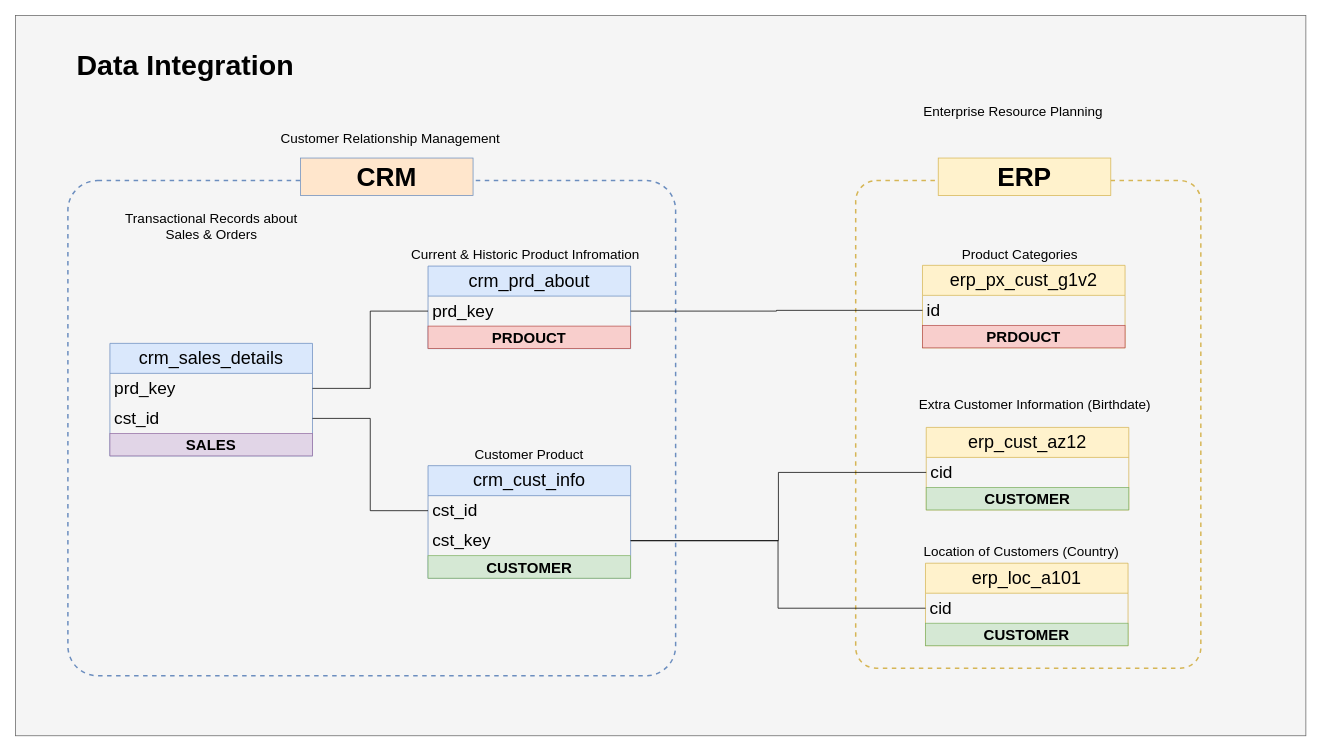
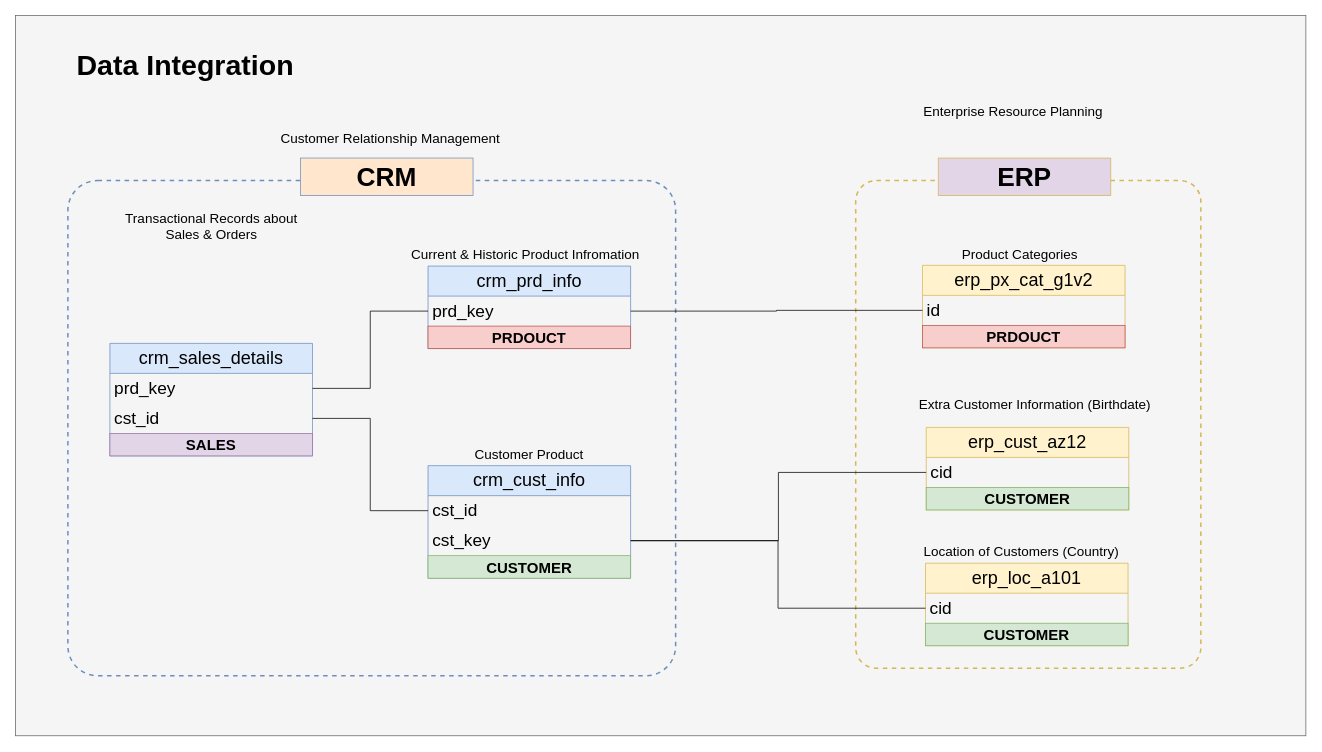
  <mxCell id="0" />
  <mxCell id="1" parent="0" />
  <mxCell id="2" value="" style="rounded=0;whiteSpace=wrap;html=1;fillColor=#f5f5f5;fontColor=#333333;strokeColor=#666666;" vertex="1" parent="1"><mxGeometry x="20" y="20" width="1720" height="960" as="geometry" /></mxCell>
  <mxCell id="3" value="" style="rounded=1;whiteSpace=wrap;html=1;arcSize=6;fillColor=none;dashed=1;strokeColor=#6c8ebf;strokeWidth=2;" parent="1" vertex="1"><mxGeometry x="90" y="240" width="810" height="660" as="geometry" /></mxCell>
  <mxCell id="4" value="" style="rounded=1;whiteSpace=wrap;html=1;arcSize=6;fillColor=none;dashed=1;strokeColor=#d6b656;strokeWidth=2;" parent="1" vertex="1"><mxGeometry x="1140" y="240" width="460" height="650" as="geometry" /></mxCell>
  <mxCell id="5" value="&lt;font style=&quot;&quot;&gt;&lt;b&gt;Data Integration&lt;/b&gt;&lt;br style=&quot;font-size: 38px;&quot;&gt;&lt;/font&gt;" style="text;html=1;strokeColor=none;fillColor=none;align=left;verticalAlign=middle;whiteSpace=wrap;rounded=1;fontSize=38;fontFamily=Helvetica;" parent="1" vertex="1"><mxGeometry x="100" y="60" width="320" height="54" as="geometry" /></mxCell>
  <mxCell id="6" value="crm_cust_info" style="swimlane;fontStyle=0;childLayout=stackLayout;horizontal=1;startSize=40;horizontalStack=0;resizeParent=1;resizeParentMax=0;resizeLast=0;collapsible=1;marginBottom=0;whiteSpace=wrap;html=1;rounded=0;fillColor=#dae8fc;strokeColor=#6c8ebf;fontSize=24;" parent="1" vertex="1"><mxGeometry x="570" y="620" width="270" height="150" as="geometry" /></mxCell>
  <mxCell id="7" value="cst_id" style="text;strokeColor=none;fillColor=none;align=left;verticalAlign=middle;spacingLeft=4;spacingRight=4;overflow=hidden;points=[[0,0.5],[1,0.5]];portConstraint=eastwest;rotatable=0;whiteSpace=wrap;html=1;fontSize=23;" parent="6" vertex="1"><mxGeometry y="40" width="270" height="40" as="geometry" /></mxCell>
  <mxCell id="8" value="cst_key" style="text;strokeColor=none;fillColor=none;align=left;verticalAlign=middle;spacingLeft=4;spacingRight=4;overflow=hidden;points=[[0,0.5],[1,0.5]];portConstraint=eastwest;rotatable=0;whiteSpace=wrap;html=1;fontSize=23;" parent="6" vertex="1"><mxGeometry y="80" width="270" height="40" as="geometry" /></mxCell>
  <mxCell id="9" value="CUSTOMER" style="text;html=1;strokeColor=#82b366;fillColor=#d5e8d4;align=center;verticalAlign=middle;whiteSpace=wrap;overflow=hidden;fontSize=20;fontStyle=1" parent="6" vertex="1"><mxGeometry y="120" width="270" height="30" as="geometry" /></mxCell>
  <mxCell id="10" value="&lt;font style=&quot;font-size: 18px;&quot;&gt;Customer Product&lt;/font&gt;" style="text;html=1;strokeColor=none;fillColor=none;align=center;verticalAlign=middle;whiteSpace=wrap;rounded=0;fontSize=18;" parent="1" vertex="1"><mxGeometry x="575" y="590" width="260" height="30" as="geometry" /></mxCell>
- <mxCell id="11" value="crm_prd_about" style="swimlane;fontStyle=0;childLayout=stackLayout;horizontal=1;startSize=40;horizontalStack=0;resizeParent=1;resizeParentMax=0;resizeLast=0;collapsible=1;marginBottom=0;whiteSpace=wrap;html=1;rounded=0;fillColor=#dae8fc;strokeColor=#6c8ebf;fontSize=24;" parent="1" vertex="1"><mxGeometry x="570" y="354" width="270" height="110" as="geometry" /></mxCell>
+ <mxCell id="11" value="crm_prd_info" style="swimlane;fontStyle=0;childLayout=stackLayout;horizontal=1;startSize=40;horizontalStack=0;resizeParent=1;resizeParentMax=0;resizeLast=0;collapsible=1;marginBottom=0;whiteSpace=wrap;html=1;rounded=0;fillColor=#dae8fc;strokeColor=#6c8ebf;fontSize=24;" parent="1" vertex="1"><mxGeometry x="570" y="354" width="270" height="110" as="geometry" /></mxCell>
  <mxCell id="12" value="prd_key" style="text;strokeColor=none;fillColor=none;align=left;verticalAlign=middle;spacingLeft=4;spacingRight=4;overflow=hidden;points=[[0,0.5],[1,0.5]];portConstraint=eastwest;rotatable=0;whiteSpace=wrap;html=1;fontSize=23;" parent="11" vertex="1"><mxGeometry y="40" width="270" height="40" as="geometry" /></mxCell>
  <mxCell id="13" value="PRDOUCT" style="text;html=1;strokeColor=#b85450;fillColor=#f8cecc;align=center;verticalAlign=middle;whiteSpace=wrap;overflow=hidden;fontSize=20;fontStyle=1" parent="11" vertex="1"><mxGeometry y="80" width="270" height="30" as="geometry" /></mxCell>
  <mxCell id="14" value="&lt;font style=&quot;font-size: 18px;&quot;&gt;Current &amp;amp; Historic Product Infromation&lt;/font&gt;" style="text;html=1;strokeColor=none;fillColor=none;align=center;verticalAlign=middle;whiteSpace=wrap;rounded=0;fontSize=18;" parent="1" vertex="1"><mxGeometry x="520" y="324" width="360" height="30" as="geometry" /></mxCell>
  <mxCell id="15" value="crm_sales_details" style="swimlane;fontStyle=0;childLayout=stackLayout;horizontal=1;startSize=40;horizontalStack=0;resizeParent=1;resizeParentMax=0;resizeLast=0;collapsible=1;marginBottom=0;whiteSpace=wrap;html=1;rounded=0;fillColor=#dae8fc;strokeColor=#6c8ebf;fontSize=24;" parent="1" vertex="1"><mxGeometry x="146" y="457" width="270" height="150" as="geometry" /></mxCell>
  <mxCell id="16" value="prd_key" style="text;strokeColor=none;fillColor=none;align=left;verticalAlign=middle;spacingLeft=4;spacingRight=4;overflow=hidden;points=[[0,0.5],[1,0.5]];portConstraint=eastwest;rotatable=0;whiteSpace=wrap;html=1;fontSize=23;" parent="15" vertex="1"><mxGeometry y="40" width="270" height="40" as="geometry" /></mxCell>
  <mxCell id="17" value="cst_id" style="text;strokeColor=none;fillColor=none;align=left;verticalAlign=middle;spacingLeft=4;spacingRight=4;overflow=hidden;points=[[0,0.5],[1,0.5]];portConstraint=eastwest;rotatable=0;whiteSpace=wrap;html=1;fontSize=23;" parent="15" vertex="1"><mxGeometry y="80" width="270" height="40" as="geometry" /></mxCell>
  <mxCell id="18" value="SALES" style="text;html=1;strokeColor=#9673a6;fillColor=#e1d5e7;align=center;verticalAlign=middle;whiteSpace=wrap;overflow=hidden;fontSize=20;fontStyle=1" parent="15" vertex="1"><mxGeometry y="120" width="270" height="30" as="geometry" /></mxCell>
  <mxCell id="19" value="&lt;font style=&quot;font-size: 18px;&quot;&gt;Transactional Records about Sales &amp;amp; Orders&lt;/font&gt;" style="text;html=1;strokeColor=none;fillColor=none;align=center;verticalAlign=middle;whiteSpace=wrap;rounded=0;fontSize=18;" parent="1" vertex="1"><mxGeometry x="148.5" y="287" width="265" height="30" as="geometry" /></mxCell>
  <mxCell id="20" style="edgeStyle=orthogonalEdgeStyle;rounded=0;orthogonalLoop=1;jettySize=auto;html=1;entryX=0;entryY=0.5;entryDx=0;entryDy=0;endArrow=none;endFill=0;" parent="1" source="17" target="7" edge="1"><mxGeometry relative="1" as="geometry" /></mxCell>
  <mxCell id="21" style="edgeStyle=orthogonalEdgeStyle;rounded=0;orthogonalLoop=1;jettySize=auto;html=1;entryX=0;entryY=0.5;entryDx=0;entryDy=0;endArrow=none;endFill=0;" parent="1" source="16" target="12" edge="1"><mxGeometry relative="1" as="geometry"><mxPoint x="460" y="490" as="sourcePoint" /></mxGeometry></mxCell>
  <mxCell id="22" value="erp_cust_az12" style="swimlane;fontStyle=0;childLayout=stackLayout;horizontal=1;startSize=40;horizontalStack=0;resizeParent=1;resizeParentMax=0;resizeLast=0;collapsible=1;marginBottom=0;whiteSpace=wrap;html=1;rounded=0;fillColor=#fff2cc;strokeColor=#d6b656;fontSize=24;" parent="1" vertex="1"><mxGeometry x="1234" y="569" width="270" height="110" as="geometry" /></mxCell>
  <mxCell id="23" value="cid" style="text;strokeColor=none;fillColor=none;align=left;verticalAlign=middle;spacingLeft=4;spacingRight=4;overflow=hidden;points=[[0,0.5],[1,0.5]];portConstraint=eastwest;rotatable=0;whiteSpace=wrap;html=1;fontSize=23;rounded=0;" parent="22" vertex="1"><mxGeometry y="40" width="270" height="40" as="geometry" /></mxCell>
  <mxCell id="24" value="CUSTOMER" style="text;html=1;strokeColor=#82b366;fillColor=#d5e8d4;align=center;verticalAlign=middle;whiteSpace=wrap;overflow=hidden;fontSize=20;fontStyle=1" parent="22" vertex="1"><mxGeometry y="80" width="270" height="30" as="geometry" /></mxCell>
  <mxCell id="25" value="&lt;font style=&quot;font-size: 18px;&quot;&gt;Extra Customer Information (Birthdate)&lt;/font&gt;" style="text;html=1;strokeColor=none;fillColor=none;align=center;verticalAlign=middle;whiteSpace=wrap;rounded=0;fontSize=18;" parent="1" vertex="1"><mxGeometry x="1199" y="524" width="360" height="30" as="geometry" /></mxCell>
  <mxCell id="26" value="erp_loc_a101" style="swimlane;fontStyle=0;childLayout=stackLayout;horizontal=1;startSize=40;horizontalStack=0;resizeParent=1;resizeParentMax=0;resizeLast=0;collapsible=1;marginBottom=0;whiteSpace=wrap;html=1;rounded=0;fillColor=#fff2cc;strokeColor=#d6b656;fontSize=24;" parent="1" vertex="1"><mxGeometry x="1233" y="750" width="270" height="110" as="geometry" /></mxCell>
  <mxCell id="27" value="cid" style="text;strokeColor=none;fillColor=none;align=left;verticalAlign=middle;spacingLeft=4;spacingRight=4;overflow=hidden;points=[[0,0.5],[1,0.5]];portConstraint=eastwest;rotatable=0;whiteSpace=wrap;html=1;fontSize=23;" parent="26" vertex="1"><mxGeometry y="40" width="270" height="40" as="geometry" /></mxCell>
  <mxCell id="28" value="CUSTOMER" style="text;html=1;strokeColor=#82b366;fillColor=#d5e8d4;align=center;verticalAlign=middle;whiteSpace=wrap;overflow=hidden;fontSize=20;fontStyle=1" parent="26" vertex="1"><mxGeometry y="80" width="270" height="30" as="geometry" /></mxCell>
  <mxCell id="29" value="&lt;font style=&quot;font-size: 18px;&quot;&gt;Location of Customers (Country)&lt;/font&gt;" style="text;html=1;strokeColor=none;fillColor=none;align=center;verticalAlign=middle;whiteSpace=wrap;rounded=0;fontSize=18;" parent="1" vertex="1"><mxGeometry x="1181" y="720" width="360" height="30" as="geometry" /></mxCell>
- <mxCell id="30" value="erp_px_cust_g1v2" style="swimlane;fontStyle=0;childLayout=stackLayout;horizontal=1;startSize=40;horizontalStack=0;resizeParent=1;resizeParentMax=0;resizeLast=0;collapsible=1;marginBottom=0;whiteSpace=wrap;html=1;rounded=0;fillColor=#fff2cc;strokeColor=#d6b656;fontSize=24;" parent="1" vertex="1"><mxGeometry x="1229" y="353" width="270" height="110" as="geometry" /></mxCell>
+ <mxCell id="30" value="erp_px_cat_g1v2" style="swimlane;fontStyle=0;childLayout=stackLayout;horizontal=1;startSize=40;horizontalStack=0;resizeParent=1;resizeParentMax=0;resizeLast=0;collapsible=1;marginBottom=0;whiteSpace=wrap;html=1;rounded=0;fillColor=#fff2cc;strokeColor=#d6b656;fontSize=24;" parent="1" vertex="1"><mxGeometry x="1229" y="353" width="270" height="110" as="geometry" /></mxCell>
  <mxCell id="31" value="id" style="text;strokeColor=none;fillColor=none;align=left;verticalAlign=middle;spacingLeft=4;spacingRight=4;overflow=hidden;points=[[0,0.5],[1,0.5]];portConstraint=eastwest;rotatable=0;whiteSpace=wrap;html=1;fontSize=23;rounded=0;" parent="30" vertex="1"><mxGeometry y="40" width="270" height="40" as="geometry" /></mxCell>
  <mxCell id="32" value="PRDOUCT" style="text;html=1;strokeColor=#b85450;fillColor=#f8cecc;align=center;verticalAlign=middle;whiteSpace=wrap;overflow=hidden;fontSize=20;fontStyle=1" parent="30" vertex="1"><mxGeometry y="80" width="270" height="30" as="geometry" /></mxCell>
  <mxCell id="33" value="&lt;font style=&quot;font-size: 18px;&quot;&gt;Product Categories&lt;/font&gt;" style="text;html=1;strokeColor=none;fillColor=none;align=center;verticalAlign=middle;whiteSpace=wrap;rounded=0;fontSize=18;" parent="1" vertex="1"><mxGeometry x="1179" y="324" width="360" height="30" as="geometry" /></mxCell>
  <mxCell id="34" style="edgeStyle=orthogonalEdgeStyle;rounded=0;orthogonalLoop=1;jettySize=auto;html=1;entryX=1;entryY=0.5;entryDx=0;entryDy=0;endArrow=none;endFill=0;" parent="1" source="31" target="12" edge="1"><mxGeometry relative="1" as="geometry" /></mxCell>
  <mxCell id="35" value="&lt;font style=&quot;font-size: 35px;&quot;&gt;&lt;b&gt;CRM&lt;/b&gt;&lt;/font&gt;" style="rounded=0;whiteSpace=wrap;html=1;fillColor=#ffe6cc;strokeColor=#6c8ebf;" parent="1" vertex="1"><mxGeometry x="400" y="210" width="230" height="50" as="geometry" /></mxCell>
- <mxCell id="36" value="&lt;font style=&quot;font-size: 35px;&quot;&gt;&lt;b&gt;ERP&lt;/b&gt;&lt;/font&gt;" style="rounded=0;whiteSpace=wrap;html=1;fillColor=#fff2cc;strokeColor=#d6b656;" parent="1" vertex="1"><mxGeometry x="1250" y="210" width="230" height="50" as="geometry" /></mxCell>
+ <mxCell id="36" value="&lt;font style=&quot;font-size: 35px;&quot;&gt;&lt;b&gt;ERP&lt;/b&gt;&lt;/font&gt;" style="rounded=0;whiteSpace=wrap;html=1;fillColor=#e1d5e7;strokeColor=#d6b656;" parent="1" vertex="1"><mxGeometry x="1250" y="210" width="230" height="50" as="geometry" /></mxCell>
  <mxCell id="37" style="edgeStyle=orthogonalEdgeStyle;rounded=0;orthogonalLoop=1;jettySize=auto;html=1;entryX=1;entryY=0.5;entryDx=0;entryDy=0;endArrow=none;endFill=0;" parent="1" source="27" target="8" edge="1"><mxGeometry relative="1" as="geometry" /></mxCell>
  <mxCell id="38" style="edgeStyle=orthogonalEdgeStyle;rounded=0;orthogonalLoop=1;jettySize=auto;html=1;entryX=1;entryY=0.5;entryDx=0;entryDy=0;endArrow=none;endFill=0;" parent="1" source="23" target="8" edge="1"><mxGeometry relative="1" as="geometry" /></mxCell>
  <mxCell id="39" value="&lt;font style=&quot;font-size: 18px;&quot;&gt;Customer Relationship Management&lt;/font&gt;" style="text;html=1;strokeColor=none;fillColor=none;align=center;verticalAlign=middle;whiteSpace=wrap;rounded=0;fontSize=18;" parent="1" vertex="1"><mxGeometry x="340" y="170" width="360" height="30" as="geometry" /></mxCell>
  <mxCell id="40" value="&lt;font style=&quot;font-size: 18px;&quot;&gt;Enterprise Resource Planning&lt;/font&gt;" style="text;html=1;strokeColor=none;fillColor=none;align=center;verticalAlign=middle;whiteSpace=wrap;rounded=0;fontSize=18;" parent="1" vertex="1"><mxGeometry x="1170" y="134" width="360" height="30" as="geometry" /></mxCell>
